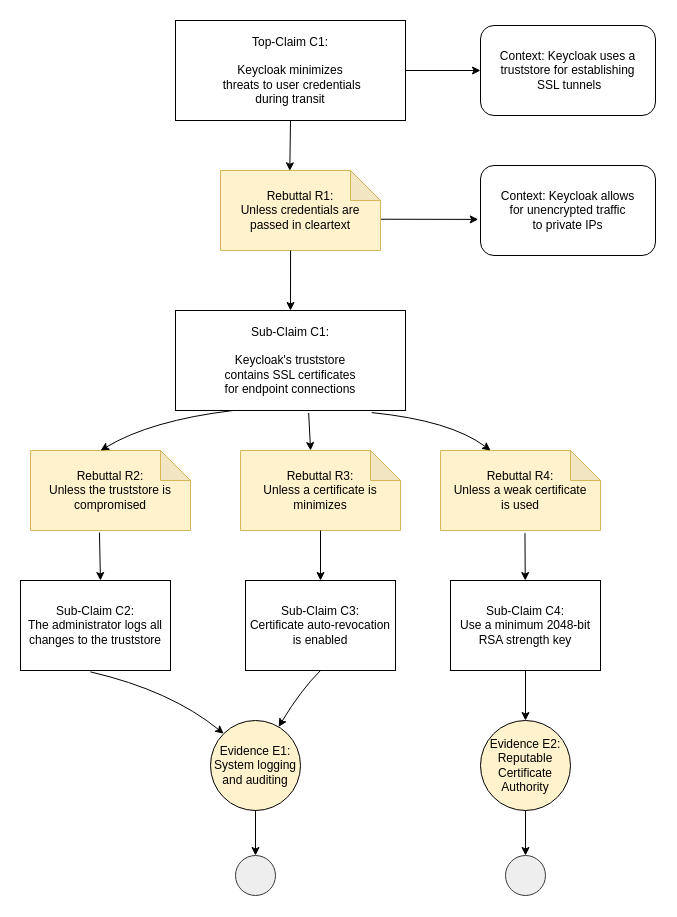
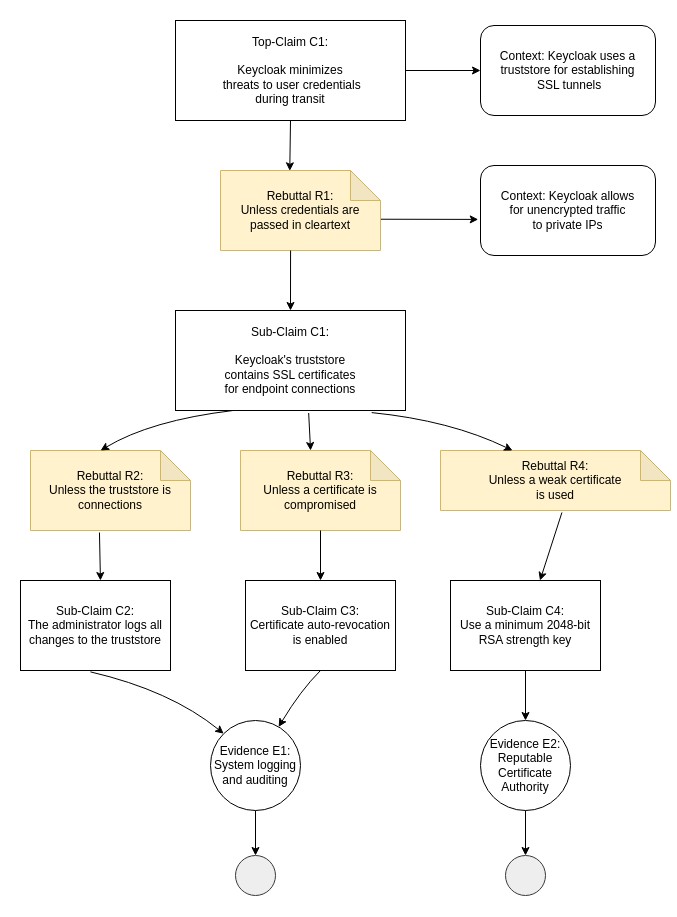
  <mxCell id="0" />
  <mxCell id="1" parent="0" />
  <mxCell id="2" value="&lt;div&gt;Top-Claim C1:&lt;/div&gt;&lt;div&gt;&lt;br&gt;&lt;/div&gt;&lt;div&gt;Keycloak minimizes&lt;/div&gt;&lt;div&gt;&amp;nbsp;threats to user credentials&lt;/div&gt;&lt;div&gt;during transit&lt;/div&gt;" style="rounded=0;whiteSpace=wrap;html=1;" vertex="1" parent="1"><mxGeometry x="175" y="20" width="230" height="100" as="geometry" /></mxCell>
  <mxCell id="3" value="&lt;div&gt;Context: Keycloak uses a&lt;/div&gt;&lt;div&gt;truststore for establishing&lt;/div&gt;&lt;div&gt;&amp;nbsp;SSL tunnels&lt;/div&gt;" style="rounded=1;whiteSpace=wrap;html=1;" vertex="1" parent="1"><mxGeometry x="480" y="25" width="175" height="90" as="geometry" /></mxCell>
  <mxCell id="4" value="" style="endArrow=classic;html=1;rounded=0;exitX=1;exitY=0.5;exitDx=0;exitDy=0;entryX=0;entryY=0.5;entryDx=0;entryDy=0;" edge="1" parent="1" source="2" target="3"><mxGeometry width="50" height="50" relative="1" as="geometry"><mxPoint x="250" y="340" as="sourcePoint" /><mxPoint x="300" y="290" as="targetPoint" /></mxGeometry></mxCell>
- <mxCell id="5" value="&lt;div&gt;Rebuttal R3:&lt;/div&gt;&lt;div&gt;Unless a certificate is minimizes&lt;br&gt;&lt;/div&gt;" style="shape=note;whiteSpace=wrap;html=1;backgroundOutline=1;darkOpacity=0.05;fillColor=#fff2cc;strokeColor=#d6b656;" vertex="1" parent="1"><mxGeometry x="240" y="450" width="160" height="80" as="geometry" /></mxCell>
- <mxCell id="6" value="&lt;div&gt;Rebuttal R2:&lt;/div&gt;&lt;div&gt;Unless the truststore is compromised&lt;br&gt;&lt;/div&gt;" style="shape=note;whiteSpace=wrap;html=1;backgroundOutline=1;darkOpacity=0.05;fillColor=#fff2cc;strokeColor=#d6b656;" vertex="1" parent="1"><mxGeometry x="30" y="450" width="160" height="80" as="geometry" /></mxCell>
+ <mxCell id="5" value="&lt;div&gt;Rebuttal R3:&lt;/div&gt;&lt;div&gt;Unless a certificate is compromised&lt;br&gt;&lt;/div&gt;" style="shape=note;whiteSpace=wrap;html=1;backgroundOutline=1;darkOpacity=0.05;fillColor=#fff2cc;strokeColor=#d6b656;" vertex="1" parent="1"><mxGeometry x="240" y="450" width="160" height="80" as="geometry" /></mxCell>
+ <mxCell id="6" value="&lt;div&gt;Rebuttal R2:&lt;/div&gt;&lt;div&gt;Unless the truststore is connections&lt;br&gt;&lt;/div&gt;" style="shape=note;whiteSpace=wrap;html=1;backgroundOutline=1;darkOpacity=0.05;fillColor=#fff2cc;strokeColor=#d6b656;" vertex="1" parent="1"><mxGeometry x="30" y="450" width="160" height="80" as="geometry" /></mxCell>
  <mxCell id="7" value="&lt;div&gt;Sub-Claim C2:&lt;/div&gt;&lt;div&gt;The administrator logs all changes to the truststore&lt;/div&gt;" style="rounded=0;whiteSpace=wrap;html=1;" vertex="1" parent="1"><mxGeometry x="20" y="580" width="150" height="90" as="geometry" /></mxCell>
  <mxCell id="8" value="" style="endArrow=classic;html=1;rounded=0;exitX=0.431;exitY=1.025;exitDx=0;exitDy=0;exitPerimeter=0;entryX=0.533;entryY=0;entryDx=0;entryDy=0;entryPerimeter=0;" edge="1" parent="1" source="6" target="7"><mxGeometry width="50" height="50" relative="1" as="geometry"><mxPoint x="240" y="790" as="sourcePoint" /><mxPoint x="290" y="740" as="targetPoint" /></mxGeometry></mxCell>
  <mxCell id="9" value="" style="endArrow=classic;html=1;exitX=0.466;exitY=1.015;exitDx=0;exitDy=0;exitPerimeter=0;entryX=0;entryY=0;entryDx=0;entryDy=0;curved=1;" edge="1" parent="1" source="7" target="20"><mxGeometry width="50" height="50" relative="1" as="geometry"><mxPoint x="363.96" y="820" as="sourcePoint" /><mxPoint x="75" y="710" as="targetPoint" /><Array as="points"><mxPoint x="170" y="690" /></Array></mxGeometry></mxCell>
  <mxCell id="10" value="&lt;div&gt;Rebuttal R1:&lt;/div&gt;&lt;div&gt;Unless credentials are passed in cleartext&lt;br&gt;&lt;/div&gt;" style="shape=note;whiteSpace=wrap;html=1;backgroundOutline=1;darkOpacity=0.05;fillColor=#fff2cc;strokeColor=#d6b656;" vertex="1" parent="1"><mxGeometry x="220" y="170" width="160" height="80" as="geometry" /></mxCell>
  <mxCell id="11" value="" style="endArrow=classic;html=1;rounded=0;exitX=0.5;exitY=1;exitDx=0;exitDy=0;entryX=0.433;entryY=0.004;entryDx=0;entryDy=0;entryPerimeter=0;" edge="1" parent="1" source="2" target="10"><mxGeometry width="50" height="50" relative="1" as="geometry"><mxPoint x="480" y="290" as="sourcePoint" /><mxPoint x="530" y="240" as="targetPoint" /></mxGeometry></mxCell>
  <mxCell id="12" value="&lt;div&gt;Context: Keycloak allows&lt;/div&gt;&lt;div&gt;for unencrypted traffic&lt;/div&gt;&lt;div&gt;to private IPs&lt;br&gt;&lt;/div&gt;" style="rounded=1;whiteSpace=wrap;html=1;" vertex="1" parent="1"><mxGeometry x="480" y="165" width="175" height="90" as="geometry" /></mxCell>
  <mxCell id="13" value="" style="endArrow=classic;html=1;rounded=0;exitX=1.003;exitY=0.609;exitDx=0;exitDy=0;exitPerimeter=0;entryX=-0.013;entryY=0.599;entryDx=0;entryDy=0;entryPerimeter=0;" edge="1" parent="1" source="10" target="12"><mxGeometry width="50" height="50" relative="1" as="geometry"><mxPoint x="290" y="210" as="sourcePoint" /><mxPoint x="370" y="210" as="targetPoint" /></mxGeometry></mxCell>
  <mxCell id="14" value="&lt;div&gt;Sub-Claim C1:&lt;/div&gt;&lt;div&gt;&lt;br&gt;&lt;/div&gt;&lt;div&gt;Keycloak's truststore&lt;/div&gt;&lt;div&gt;contains SSL certificates&lt;/div&gt;&lt;div&gt;for endpoint connections&lt;br&gt;&lt;/div&gt;" style="rounded=0;whiteSpace=wrap;html=1;" vertex="1" parent="1"><mxGeometry x="175" y="310" width="230" height="100" as="geometry" /></mxCell>
  <mxCell id="15" value="" style="endArrow=classic;html=1;rounded=0;exitX=0.438;exitY=1;exitDx=0;exitDy=0;entryX=0.5;entryY=0;entryDx=0;entryDy=0;exitPerimeter=0;" edge="1" parent="1" source="10" target="14"><mxGeometry width="50" height="50" relative="1" as="geometry"><mxPoint x="240.36" y="255" as="sourcePoint" /><mxPoint x="240" y="305" as="targetPoint" /></mxGeometry></mxCell>
  <mxCell id="16" value="" style="endArrow=classic;html=1;exitX=0.25;exitY=1;exitDx=0;exitDy=0;entryX=0.438;entryY=0;entryDx=0;entryDy=0;entryPerimeter=0;curved=1;" edge="1" parent="1" source="14" target="6"><mxGeometry width="50" height="50" relative="1" as="geometry"><mxPoint x="410.08" y="360" as="sourcePoint" /><mxPoint x="410" y="420" as="targetPoint" /><Array as="points"><mxPoint x="150" y="420" /></Array></mxGeometry></mxCell>
  <mxCell id="17" value="" style="endArrow=classic;html=1;rounded=0;entryX=0.438;entryY=0;entryDx=0;entryDy=0;entryPerimeter=0;exitX=0.579;exitY=1.025;exitDx=0;exitDy=0;exitPerimeter=0;" edge="1" parent="1" source="14" target="5"><mxGeometry width="50" height="50" relative="1" as="geometry"><mxPoint x="330" y="430" as="sourcePoint" /><mxPoint x="110.08" y="460" as="targetPoint" /><Array as="points" /></mxGeometry></mxCell>
  <mxCell id="18" value="&lt;div&gt;Sub-Claim C3:&lt;/div&gt;&lt;div&gt;Certificate auto-revocation&lt;/div&gt;&lt;div&gt;is enabled&lt;br&gt;&lt;/div&gt;" style="rounded=0;whiteSpace=wrap;html=1;" vertex="1" parent="1"><mxGeometry x="245" y="580" width="150" height="90" as="geometry" /></mxCell>
  <mxCell id="19" value="" style="endArrow=classic;html=1;rounded=0;exitX=0.5;exitY=1;exitDx=0;exitDy=0;exitPerimeter=0;" edge="1" parent="1" source="5" target="18"><mxGeometry width="50" height="50" relative="1" as="geometry"><mxPoint x="400" y="840" as="sourcePoint" /><mxPoint x="450" y="790" as="targetPoint" /></mxGeometry></mxCell>
- <mxCell id="20" value="&lt;div&gt;Evidence E1:&lt;/div&gt;&lt;div&gt;System logging&lt;/div&gt;&lt;div&gt;and auditing&lt;/div&gt;" style="ellipse;whiteSpace=wrap;html=1;aspect=fixed;fillColor=#fff2cc;" vertex="1" parent="1"><mxGeometry x="210" y="720" width="90" height="90" as="geometry" /></mxCell>
+ <mxCell id="20" value="&lt;div&gt;Evidence E1:&lt;/div&gt;&lt;div&gt;System logging&lt;/div&gt;&lt;div&gt;and auditing&lt;/div&gt;" style="ellipse;whiteSpace=wrap;html=1;aspect=fixed;" vertex="1" parent="1"><mxGeometry x="210" y="720" width="90" height="90" as="geometry" /></mxCell>
  <mxCell id="21" value="" style="ellipse;whiteSpace=wrap;html=1;aspect=fixed;fillColor=#eeeeee;strokeColor=#36393d;" vertex="1" parent="1"><mxGeometry x="235" y="855" width="40" height="40" as="geometry" /></mxCell>
  <mxCell id="22" value="" style="endArrow=classic;html=1;rounded=0;exitX=0.5;exitY=1;exitDx=0;exitDy=0;entryX=0.5;entryY=0;entryDx=0;entryDy=0;" edge="1" parent="1" source="20" target="21"><mxGeometry width="50" height="50" relative="1" as="geometry"><mxPoint x="264.58" y="1070" as="sourcePoint" /><mxPoint x="264.58" y="1110" as="targetPoint" /></mxGeometry></mxCell>
  <mxCell id="23" value="" style="endArrow=classic;html=1;exitX=0.5;exitY=1;exitDx=0;exitDy=0;curved=1;" edge="1" parent="1" source="18" target="20"><mxGeometry width="50" height="50" relative="1" as="geometry"><mxPoint x="230" y="790" as="sourcePoint" /><mxPoint x="280" y="740" as="targetPoint" /><Array as="points"><mxPoint x="300" y="690" /></Array></mxGeometry></mxCell>
- <mxCell id="24" value="&lt;div&gt;Rebuttal R4:&lt;/div&gt;&lt;div&gt;Unless a weak certificate&lt;/div&gt;&lt;div&gt;is used&lt;br&gt;&lt;/div&gt;" style="shape=note;whiteSpace=wrap;html=1;backgroundOutline=1;darkOpacity=0.05;fillColor=#fff2cc;strokeColor=#d6b656;" vertex="1" parent="1"><mxGeometry x="440" y="450" width="160" height="80" as="geometry" /></mxCell>
+ <mxCell id="24" value="&lt;div&gt;Rebuttal R4:&lt;/div&gt;&lt;div&gt;Unless a weak certificate&lt;/div&gt;&lt;div&gt;is used&lt;br&gt;&lt;/div&gt;" style="shape=note;whiteSpace=wrap;html=1;backgroundOutline=1;darkOpacity=0.05;fillColor=#fff2cc;strokeColor=#d6b656;" vertex="1" parent="1"><mxGeometry x="440" y="450" width="230" height="60" as="geometry" /></mxCell>
  <mxCell id="25" value="&lt;div&gt;Sub-Claim C4:&lt;/div&gt;&lt;div&gt;Use a minimum 2048-bit RSA strength key&lt;br&gt;&lt;/div&gt;" style="rounded=0;whiteSpace=wrap;html=1;" vertex="1" parent="1"><mxGeometry x="450" y="580" width="150" height="90" as="geometry" /></mxCell>
  <mxCell id="26" value="" style="endArrow=classic;html=1;rounded=0;exitX=0.528;exitY=1.033;exitDx=0;exitDy=0;exitPerimeter=0;" edge="1" parent="1" source="24" target="25"><mxGeometry width="50" height="50" relative="1" as="geometry"><mxPoint x="530" y="550" as="sourcePoint" /><mxPoint x="500" y="760" as="targetPoint" /></mxGeometry></mxCell>
- <mxCell id="27" value="&lt;div&gt;Evidence E2:&lt;/div&gt;&lt;div&gt;Reputable Certificate Authority&lt;/div&gt;" style="ellipse;whiteSpace=wrap;html=1;aspect=fixed;fillColor=#fff2cc;" vertex="1" parent="1"><mxGeometry x="480" y="720" width="90" height="90" as="geometry" /></mxCell>
+ <mxCell id="27" value="&lt;div&gt;Evidence E2:&lt;/div&gt;&lt;div&gt;Reputable Certificate Authority&lt;/div&gt;" style="ellipse;whiteSpace=wrap;html=1;aspect=fixed;" vertex="1" parent="1"><mxGeometry x="480" y="720" width="90" height="90" as="geometry" /></mxCell>
  <mxCell id="28" value="" style="ellipse;whiteSpace=wrap;html=1;aspect=fixed;fillColor=#eeeeee;strokeColor=#36393d;" vertex="1" parent="1"><mxGeometry x="505" y="855" width="40" height="40" as="geometry" /></mxCell>
  <mxCell id="29" value="" style="endArrow=classic;html=1;rounded=0;exitX=0.5;exitY=1;exitDx=0;exitDy=0;entryX=0.5;entryY=0;entryDx=0;entryDy=0;" edge="1" parent="1" source="27" target="28"><mxGeometry width="50" height="50" relative="1" as="geometry"><mxPoint x="440" y="820" as="sourcePoint" /><mxPoint x="440" y="865" as="targetPoint" /></mxGeometry></mxCell>
  <mxCell id="30" value="" style="endArrow=classic;html=1;rounded=0;exitX=0.5;exitY=1;exitDx=0;exitDy=0;" edge="1" parent="1" source="25" target="27"><mxGeometry width="50" height="50" relative="1" as="geometry"><mxPoint x="340" y="830" as="sourcePoint" /><mxPoint x="340" y="875" as="targetPoint" /></mxGeometry></mxCell>
  <mxCell id="31" value="" style="endArrow=classic;html=1;exitX=0.853;exitY=1.021;exitDx=0;exitDy=0;exitPerimeter=0;entryX=0.313;entryY=0;entryDx=0;entryDy=0;entryPerimeter=0;curved=1;" edge="1" parent="1" source="14" target="24"><mxGeometry width="50" height="50" relative="1" as="geometry"><mxPoint x="440" y="420" as="sourcePoint" /><mxPoint x="490" y="370" as="targetPoint" /><Array as="points"><mxPoint x="450" y="420" /></Array></mxGeometry></mxCell>
